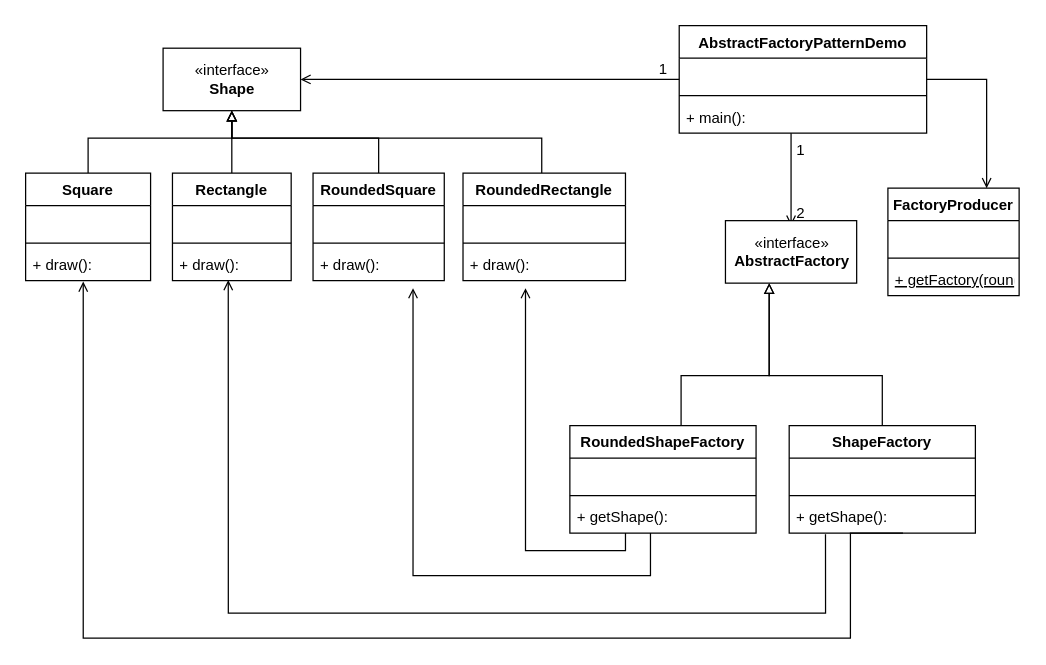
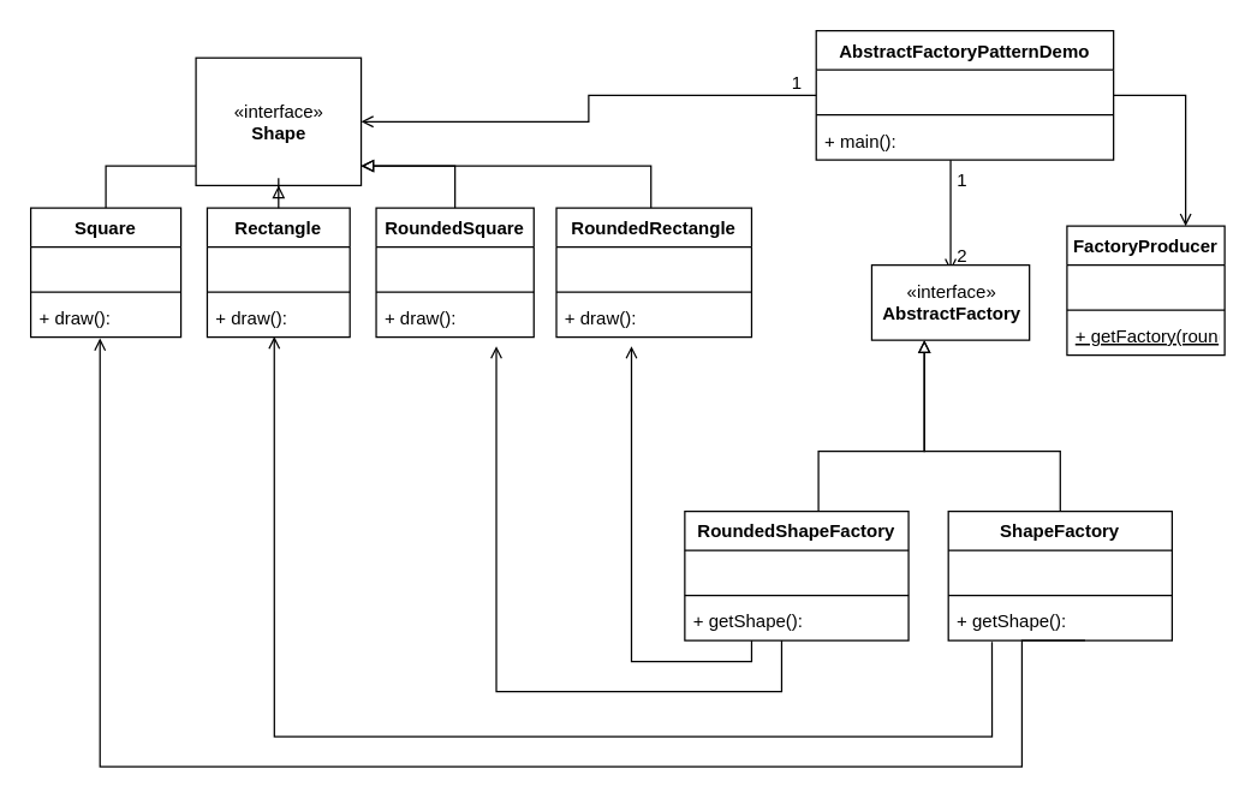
  <mxCell id="0" />
  <mxCell id="1" parent="0" />
  <mxCell id="2" style="edgeStyle=orthogonalEdgeStyle;rounded=0;orthogonalLoop=1;jettySize=auto;html=1;entryX=0.5;entryY=1;entryDx=0;entryDy=0;endArrow=block;endFill=0;" parent="1" source="3" target="7" edge="1"><mxGeometry relative="1" as="geometry"><Array as="points"><mxPoint x="70" y="110" /><mxPoint x="185" y="110" /></Array></mxGeometry></mxCell>
  <mxCell id="3" value="Square" style="swimlane;fontStyle=1;align=center;verticalAlign=top;childLayout=stackLayout;horizontal=1;startSize=26;horizontalStack=0;resizeParent=1;resizeParentMax=0;resizeLast=0;collapsible=1;marginBottom=0;" parent="1" vertex="1"><mxGeometry x="20" y="138" width="100" height="86" as="geometry"><mxRectangle x="40" y="218" width="70" height="26" as="alternateBounds" /></mxGeometry></mxCell>
  <mxCell id="4" value="   " style="text;strokeColor=none;fillColor=none;align=left;verticalAlign=top;spacingLeft=4;spacingRight=4;overflow=hidden;rotatable=0;points=[[0,0.5],[1,0.5]];portConstraint=eastwest;" parent="3" vertex="1"><mxGeometry y="26" width="100" height="26" as="geometry" /></mxCell>
  <mxCell id="5" value="" style="line;strokeWidth=1;fillColor=none;align=left;verticalAlign=middle;spacingTop=-1;spacingLeft=3;spacingRight=3;rotatable=0;labelPosition=right;points=[];portConstraint=eastwest;" parent="3" vertex="1"><mxGeometry y="52" width="100" height="8" as="geometry" /></mxCell>
  <mxCell id="6" value="+ draw(): " style="text;strokeColor=none;fillColor=none;align=left;verticalAlign=top;spacingLeft=4;spacingRight=4;overflow=hidden;rotatable=0;points=[[0,0.5],[1,0.5]];portConstraint=eastwest;" parent="3" vertex="1"><mxGeometry y="60" width="100" height="26" as="geometry" /></mxCell>
- <mxCell id="7" value="«interface»&lt;br&gt;&lt;b&gt;Shape&lt;/b&gt;" style="html=1;" parent="1" vertex="1"><mxGeometry x="130" y="38" width="110" height="50" as="geometry" /></mxCell>
+ <mxCell id="7" value="«interface»&lt;br&gt;&lt;b&gt;Shape&lt;/b&gt;" style="html=1;" parent="1" vertex="1"><mxGeometry x="130" y="38" width="110" height="85" as="geometry" /></mxCell>
  <mxCell id="8" style="edgeStyle=orthogonalEdgeStyle;rounded=0;orthogonalLoop=1;jettySize=auto;html=1;entryX=0.5;entryY=1;entryDx=0;entryDy=0;endArrow=block;endFill=0;" parent="1" source="9" target="7" edge="1"><mxGeometry relative="1" as="geometry" /></mxCell>
  <mxCell id="9" value="Rectangle" style="swimlane;fontStyle=1;align=center;verticalAlign=top;childLayout=stackLayout;horizontal=1;startSize=26;horizontalStack=0;resizeParent=1;resizeParentMax=0;resizeLast=0;collapsible=1;marginBottom=0;" parent="1" vertex="1"><mxGeometry x="137.5" y="138" width="95" height="86" as="geometry" /></mxCell>
  <mxCell id="10" value="   " style="text;strokeColor=none;fillColor=none;align=left;verticalAlign=top;spacingLeft=4;spacingRight=4;overflow=hidden;rotatable=0;points=[[0,0.5],[1,0.5]];portConstraint=eastwest;" parent="9" vertex="1"><mxGeometry y="26" width="95" height="26" as="geometry" /></mxCell>
  <mxCell id="11" value="" style="line;strokeWidth=1;fillColor=none;align=left;verticalAlign=middle;spacingTop=-1;spacingLeft=3;spacingRight=3;rotatable=0;labelPosition=right;points=[];portConstraint=eastwest;" parent="9" vertex="1"><mxGeometry y="52" width="95" height="8" as="geometry" /></mxCell>
  <mxCell id="12" value="+ draw(): " style="text;strokeColor=none;fillColor=none;align=left;verticalAlign=top;spacingLeft=4;spacingRight=4;overflow=hidden;rotatable=0;points=[[0,0.5],[1,0.5]];portConstraint=eastwest;" parent="9" vertex="1"><mxGeometry y="60" width="95" height="26" as="geometry" /></mxCell>
  <mxCell id="13" style="edgeStyle=orthogonalEdgeStyle;rounded=0;orthogonalLoop=1;jettySize=auto;html=1;endArrow=block;endFill=0;" parent="1" source="14" target="7" edge="1"><mxGeometry relative="1" as="geometry"><Array as="points"><mxPoint x="303" y="110" /><mxPoint x="185" y="110" /></Array></mxGeometry></mxCell>
  <mxCell id="14" value="RoundedSquare" style="swimlane;fontStyle=1;align=center;verticalAlign=top;childLayout=stackLayout;horizontal=1;startSize=26;horizontalStack=0;resizeParent=1;resizeParentMax=0;resizeLast=0;collapsible=1;marginBottom=0;" parent="1" vertex="1"><mxGeometry x="250" y="138" width="105" height="86" as="geometry" /></mxCell>
  <mxCell id="15" value="   " style="text;strokeColor=none;fillColor=none;align=left;verticalAlign=top;spacingLeft=4;spacingRight=4;overflow=hidden;rotatable=0;points=[[0,0.5],[1,0.5]];portConstraint=eastwest;" parent="14" vertex="1"><mxGeometry y="26" width="105" height="26" as="geometry" /></mxCell>
  <mxCell id="16" value="" style="line;strokeWidth=1;fillColor=none;align=left;verticalAlign=middle;spacingTop=-1;spacingLeft=3;spacingRight=3;rotatable=0;labelPosition=right;points=[];portConstraint=eastwest;" parent="14" vertex="1"><mxGeometry y="52" width="105" height="8" as="geometry" /></mxCell>
  <mxCell id="17" value="+ draw(): " style="text;strokeColor=none;fillColor=none;align=left;verticalAlign=top;spacingLeft=4;spacingRight=4;overflow=hidden;rotatable=0;points=[[0,0.5],[1,0.5]];portConstraint=eastwest;" parent="14" vertex="1"><mxGeometry y="60" width="105" height="26" as="geometry" /></mxCell>
  <mxCell id="18" style="edgeStyle=orthogonalEdgeStyle;rounded=0;orthogonalLoop=1;jettySize=auto;html=1;entryX=0.47;entryY=0.984;entryDx=0;entryDy=0;entryPerimeter=0;endArrow=open;endFill=0;exitX=0.195;exitY=1.038;exitDx=0;exitDy=0;exitPerimeter=0;" parent="1" source="38" target="12" edge="1"><mxGeometry relative="1" as="geometry"><Array as="points"><mxPoint x="660" y="490" /><mxPoint x="182" y="490" /></Array><mxPoint x="660" y="450" as="sourcePoint" /></mxGeometry></mxCell>
  <mxCell id="19" style="edgeStyle=orthogonalEdgeStyle;rounded=0;orthogonalLoop=1;jettySize=auto;html=1;entryX=0.461;entryY=1.027;entryDx=0;entryDy=0;entryPerimeter=0;endArrow=open;endFill=0;exitX=0.611;exitY=1;exitDx=0;exitDy=0;exitPerimeter=0;" parent="1" source="38" target="6" edge="1"><mxGeometry relative="1" as="geometry"><Array as="points"><mxPoint x="680" y="426" /><mxPoint x="680" y="510" /><mxPoint x="66" y="510" /></Array><mxPoint x="530" y="450" as="sourcePoint" /></mxGeometry></mxCell>
  <mxCell id="20" style="edgeStyle=orthogonalEdgeStyle;rounded=0;orthogonalLoop=1;jettySize=auto;html=1;endArrow=block;endFill=0;" parent="1" target="51" edge="1"><mxGeometry relative="1" as="geometry"><mxPoint x="544.5" y="340" as="sourcePoint" /><mxPoint x="639.01" y="266" as="targetPoint" /><Array as="points"><mxPoint x="545" y="300" /><mxPoint x="615" y="300" /></Array></mxGeometry></mxCell>
  <mxCell id="21" style="edgeStyle=orthogonalEdgeStyle;rounded=0;orthogonalLoop=1;jettySize=auto;html=1;entryX=1;entryY=0.5;entryDx=0;entryDy=0;endArrow=open;endFill=0;" parent="1" source="24" target="7" edge="1"><mxGeometry relative="1" as="geometry" /></mxCell>
  <mxCell id="22" style="edgeStyle=orthogonalEdgeStyle;rounded=0;orthogonalLoop=1;jettySize=auto;html=1;entryX=0.5;entryY=0;entryDx=0;entryDy=0;endArrow=open;endFill=0;" parent="1" source="24" edge="1"><mxGeometry relative="1" as="geometry"><mxPoint x="632.5" y="180" as="targetPoint" /><Array as="points"><mxPoint x="633" y="158" /></Array></mxGeometry></mxCell>
  <mxCell id="23" style="edgeStyle=orthogonalEdgeStyle;rounded=0;orthogonalLoop=1;jettySize=auto;html=1;endArrow=open;endFill=0;" parent="1" source="24" target="47" edge="1"><mxGeometry relative="1" as="geometry"><mxPoint x="789" y="120" as="targetPoint" /><Array as="points"><mxPoint x="789" y="63" /></Array></mxGeometry></mxCell>
  <mxCell id="24" value="AbstractFactoryPatternDemo" style="swimlane;fontStyle=1;align=center;verticalAlign=top;childLayout=stackLayout;horizontal=1;startSize=26;horizontalStack=0;resizeParent=1;resizeParentMax=0;resizeLast=0;collapsible=1;marginBottom=0;" parent="1" vertex="1"><mxGeometry x="543" y="20" width="198" height="86" as="geometry" /></mxCell>
  <mxCell id="25" value="   " style="text;strokeColor=none;fillColor=none;align=left;verticalAlign=top;spacingLeft=4;spacingRight=4;overflow=hidden;rotatable=0;points=[[0,0.5],[1,0.5]];portConstraint=eastwest;" parent="24" vertex="1"><mxGeometry y="26" width="198" height="26" as="geometry" /></mxCell>
  <mxCell id="26" value="" style="line;strokeWidth=1;fillColor=none;align=left;verticalAlign=middle;spacingTop=-1;spacingLeft=3;spacingRight=3;rotatable=0;labelPosition=right;points=[];portConstraint=eastwest;" parent="24" vertex="1"><mxGeometry y="52" width="198" height="8" as="geometry" /></mxCell>
  <mxCell id="27" value="+ main(): " style="text;strokeColor=none;fillColor=none;align=left;verticalAlign=top;spacingLeft=4;spacingRight=4;overflow=hidden;rotatable=0;points=[[0,0.5],[1,0.5]];portConstraint=eastwest;" parent="24" vertex="1"><mxGeometry y="60" width="198" height="26" as="geometry" /></mxCell>
  <mxCell id="28" value="1" style="text;html=1;align=center;verticalAlign=middle;resizable=0;points=[];autosize=1;" parent="1" vertex="1"><mxGeometry x="520" y="45" width="20" height="20" as="geometry" /></mxCell>
  <mxCell id="29" style="edgeStyle=orthogonalEdgeStyle;rounded=0;orthogonalLoop=1;jettySize=auto;html=1;endArrow=block;endFill=0;" parent="1" source="30" target="7" edge="1"><mxGeometry relative="1" as="geometry"><mxPoint x="190" y="90" as="targetPoint" /><Array as="points"><mxPoint x="433" y="110" /><mxPoint x="185" y="110" /></Array></mxGeometry></mxCell>
  <mxCell id="30" value="RoundedRectangle" style="swimlane;fontStyle=1;align=center;verticalAlign=top;childLayout=stackLayout;horizontal=1;startSize=26;horizontalStack=0;resizeParent=1;resizeParentMax=0;resizeLast=0;collapsible=1;marginBottom=0;" parent="1" vertex="1"><mxGeometry x="370" y="138" width="130" height="86" as="geometry" /></mxCell>
  <mxCell id="31" value="   " style="text;strokeColor=none;fillColor=none;align=left;verticalAlign=top;spacingLeft=4;spacingRight=4;overflow=hidden;rotatable=0;points=[[0,0.5],[1,0.5]];portConstraint=eastwest;" parent="30" vertex="1"><mxGeometry y="26" width="130" height="26" as="geometry" /></mxCell>
  <mxCell id="32" value="" style="line;strokeWidth=1;fillColor=none;align=left;verticalAlign=middle;spacingTop=-1;spacingLeft=3;spacingRight=3;rotatable=0;labelPosition=right;points=[];portConstraint=eastwest;" parent="30" vertex="1"><mxGeometry y="52" width="130" height="8" as="geometry" /></mxCell>
  <mxCell id="33" value="+ draw(): " style="text;strokeColor=none;fillColor=none;align=left;verticalAlign=top;spacingLeft=4;spacingRight=4;overflow=hidden;rotatable=0;points=[[0,0.5],[1,0.5]];portConstraint=eastwest;" parent="30" vertex="1"><mxGeometry y="60" width="130" height="26" as="geometry" /></mxCell>
  <mxCell id="34" style="edgeStyle=orthogonalEdgeStyle;rounded=0;orthogonalLoop=1;jettySize=auto;html=1;endArrow=block;endFill=0;" parent="1" source="35" target="51" edge="1"><mxGeometry relative="1" as="geometry"><mxPoint x="630" y="270" as="targetPoint" /><Array as="points"><mxPoint x="706" y="300" /><mxPoint x="615" y="300" /></Array></mxGeometry></mxCell>
  <mxCell id="35" value="ShapeFactory" style="swimlane;fontStyle=1;align=center;verticalAlign=top;childLayout=stackLayout;horizontal=1;startSize=26;horizontalStack=0;resizeParent=1;resizeParentMax=0;resizeLast=0;collapsible=1;marginBottom=0;" parent="1" vertex="1"><mxGeometry x="631" y="340" width="149" height="86" as="geometry" /></mxCell>
  <mxCell id="36" value="   " style="text;strokeColor=none;fillColor=none;align=left;verticalAlign=top;spacingLeft=4;spacingRight=4;overflow=hidden;rotatable=0;points=[[0,0.5],[1,0.5]];portConstraint=eastwest;" parent="35" vertex="1"><mxGeometry y="26" width="149" height="26" as="geometry" /></mxCell>
  <mxCell id="37" value="" style="line;strokeWidth=1;fillColor=none;align=left;verticalAlign=middle;spacingTop=-1;spacingLeft=3;spacingRight=3;rotatable=0;labelPosition=right;points=[];portConstraint=eastwest;" parent="35" vertex="1"><mxGeometry y="52" width="149" height="8" as="geometry" /></mxCell>
  <mxCell id="38" value="+ getShape(): " style="text;strokeColor=none;fillColor=none;align=left;verticalAlign=top;spacingLeft=4;spacingRight=4;overflow=hidden;rotatable=0;points=[[0,0.5],[1,0.5]];portConstraint=eastwest;" parent="35" vertex="1"><mxGeometry y="60" width="149" height="26" as="geometry" /></mxCell>
  <mxCell id="39" value="1" style="text;html=1;align=center;verticalAlign=middle;resizable=0;points=[];autosize=1;" parent="1" vertex="1"><mxGeometry x="630" y="110" width="20" height="20" as="geometry" /></mxCell>
  <mxCell id="40" value="2" style="text;html=1;align=center;verticalAlign=middle;resizable=0;points=[];autosize=1;" parent="1" vertex="1"><mxGeometry x="630" y="160" width="20" height="20" as="geometry" /></mxCell>
  <mxCell id="41" style="edgeStyle=orthogonalEdgeStyle;rounded=0;orthogonalLoop=1;jettySize=auto;html=1;endArrow=open;endFill=0;" parent="1" source="43" edge="1"><mxGeometry relative="1" as="geometry"><mxPoint x="330" y="230" as="targetPoint" /><Array as="points"><mxPoint x="520" y="460" /><mxPoint x="330" y="460" /></Array></mxGeometry></mxCell>
  <mxCell id="42" style="edgeStyle=orthogonalEdgeStyle;rounded=0;orthogonalLoop=1;jettySize=auto;html=1;endArrow=open;endFill=0;" parent="1" source="43" edge="1"><mxGeometry relative="1" as="geometry"><mxPoint x="420" y="230" as="targetPoint" /><Array as="points"><mxPoint x="500" y="440" /><mxPoint x="420" y="440" /></Array></mxGeometry></mxCell>
  <mxCell id="43" value="RoundedShapeFactory" style="swimlane;fontStyle=1;align=center;verticalAlign=top;childLayout=stackLayout;horizontal=1;startSize=26;horizontalStack=0;resizeParent=1;resizeParentMax=0;resizeLast=0;collapsible=1;marginBottom=0;" parent="1" vertex="1"><mxGeometry x="455.5" y="340" width="149" height="86" as="geometry" /></mxCell>
  <mxCell id="44" value="   " style="text;strokeColor=none;fillColor=none;align=left;verticalAlign=top;spacingLeft=4;spacingRight=4;overflow=hidden;rotatable=0;points=[[0,0.5],[1,0.5]];portConstraint=eastwest;" parent="43" vertex="1"><mxGeometry y="26" width="149" height="26" as="geometry" /></mxCell>
  <mxCell id="45" value="" style="line;strokeWidth=1;fillColor=none;align=left;verticalAlign=middle;spacingTop=-1;spacingLeft=3;spacingRight=3;rotatable=0;labelPosition=right;points=[];portConstraint=eastwest;" parent="43" vertex="1"><mxGeometry y="52" width="149" height="8" as="geometry" /></mxCell>
  <mxCell id="46" value="+ getShape(): " style="text;strokeColor=none;fillColor=none;align=left;verticalAlign=top;spacingLeft=4;spacingRight=4;overflow=hidden;rotatable=0;points=[[0,0.5],[1,0.5]];portConstraint=eastwest;" parent="43" vertex="1"><mxGeometry y="60" width="149" height="26" as="geometry" /></mxCell>
  <mxCell id="47" value="FactoryProducer" style="swimlane;fontStyle=1;align=center;verticalAlign=top;childLayout=stackLayout;horizontal=1;startSize=26;horizontalStack=0;resizeParent=1;resizeParentMax=0;resizeLast=0;collapsible=1;marginBottom=0;" parent="1" vertex="1"><mxGeometry x="710" y="150" width="105" height="86" as="geometry" /></mxCell>
  <mxCell id="48" value="   " style="text;strokeColor=none;fillColor=none;align=left;verticalAlign=top;spacingLeft=4;spacingRight=4;overflow=hidden;rotatable=0;points=[[0,0.5],[1,0.5]];portConstraint=eastwest;" parent="47" vertex="1"><mxGeometry y="26" width="105" height="26" as="geometry" /></mxCell>
  <mxCell id="49" value="" style="line;strokeWidth=1;fillColor=none;align=left;verticalAlign=middle;spacingTop=-1;spacingLeft=3;spacingRight=3;rotatable=0;labelPosition=right;points=[];portConstraint=eastwest;" parent="47" vertex="1"><mxGeometry y="52" width="105" height="8" as="geometry" /></mxCell>
  <mxCell id="50" value="+ getFactory(rounded:bool): " style="text;strokeColor=none;fillColor=none;align=left;verticalAlign=top;spacingLeft=4;spacingRight=4;overflow=hidden;rotatable=0;points=[[0,0.5],[1,0.5]];portConstraint=eastwest;fontStyle=4" parent="47" vertex="1"><mxGeometry y="60" width="105" height="26" as="geometry" /></mxCell>
  <mxCell id="51" value="«interface»&lt;br&gt;&lt;b&gt;AbstractFactory&lt;/b&gt;" style="html=1;" parent="1" vertex="1"><mxGeometry x="580" y="176" width="105" height="50" as="geometry" /></mxCell>
